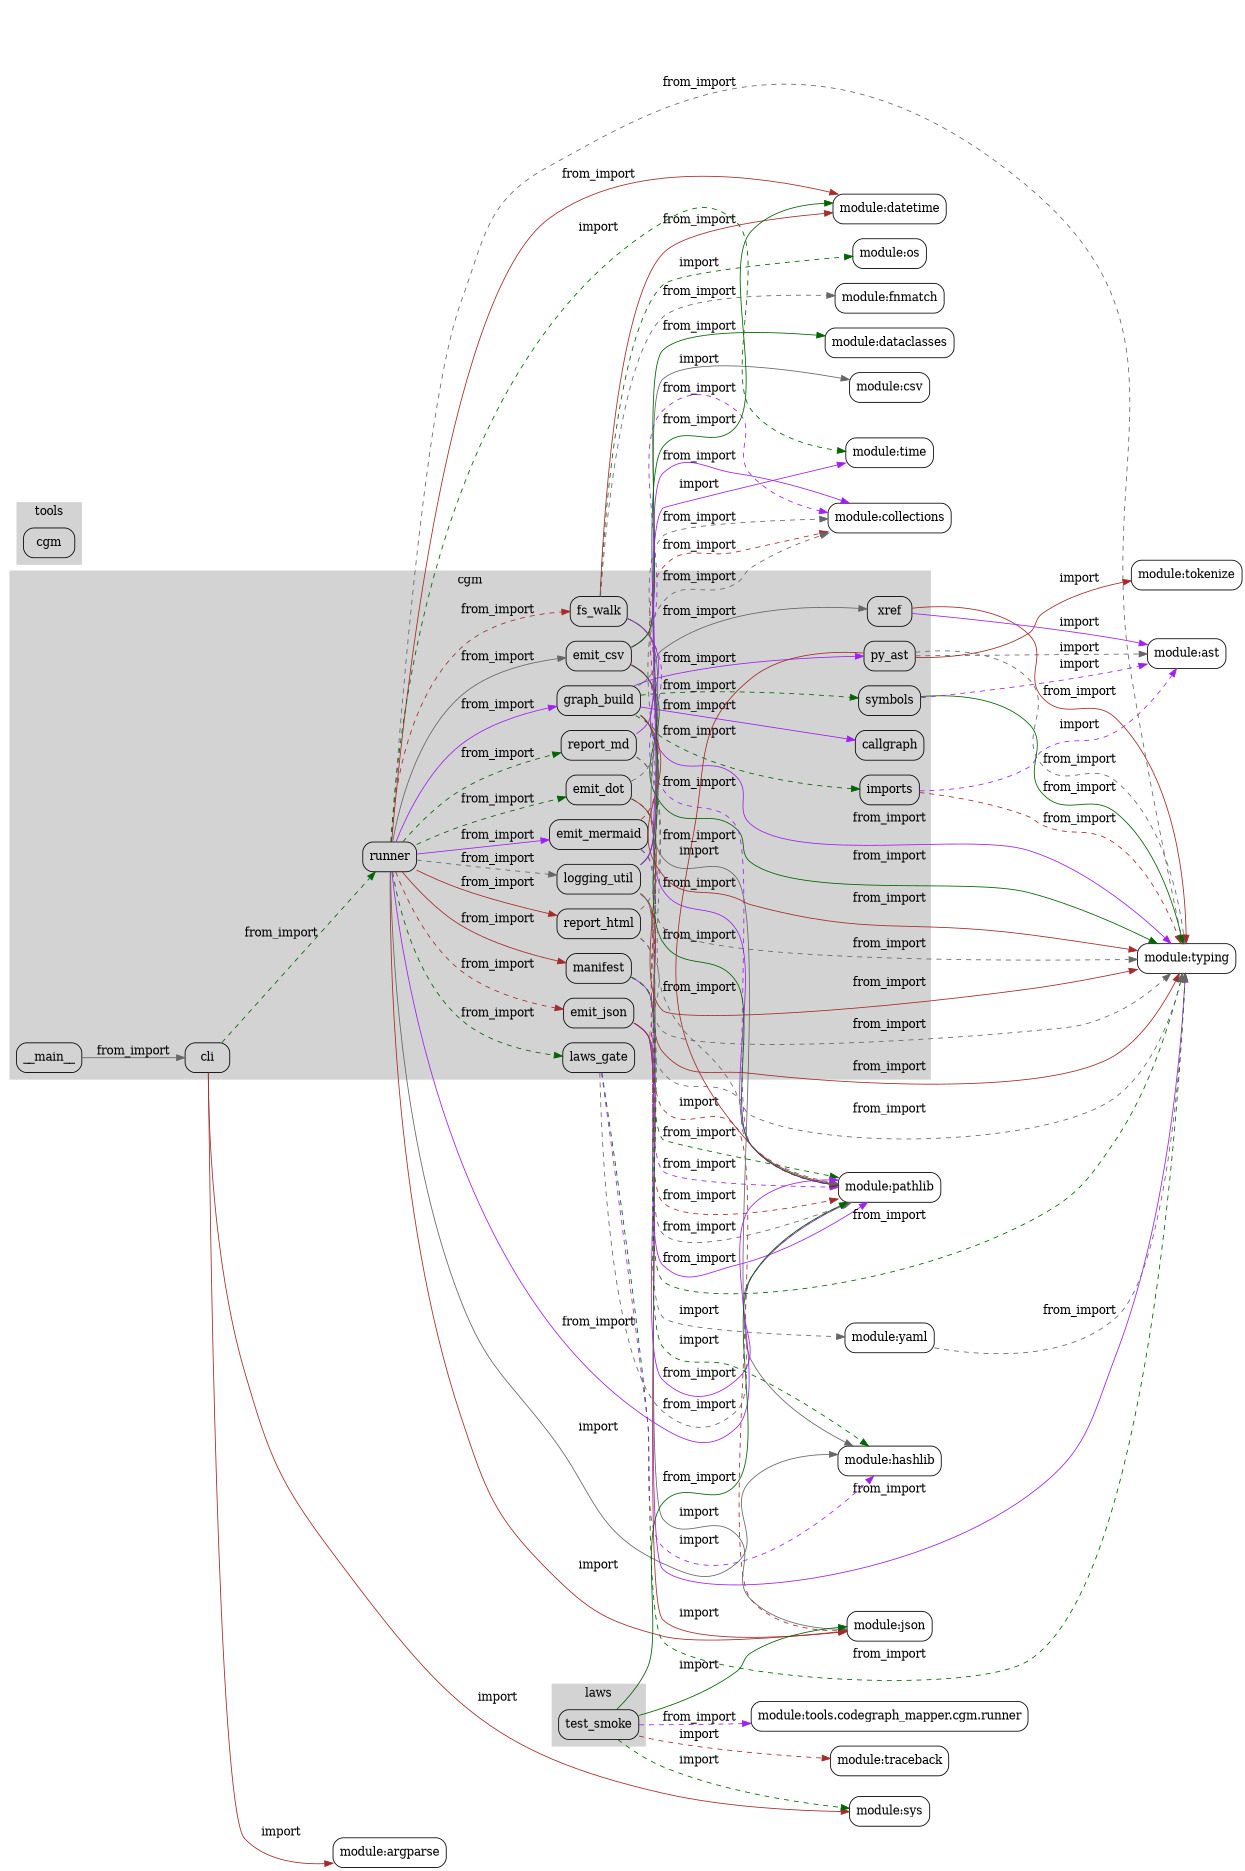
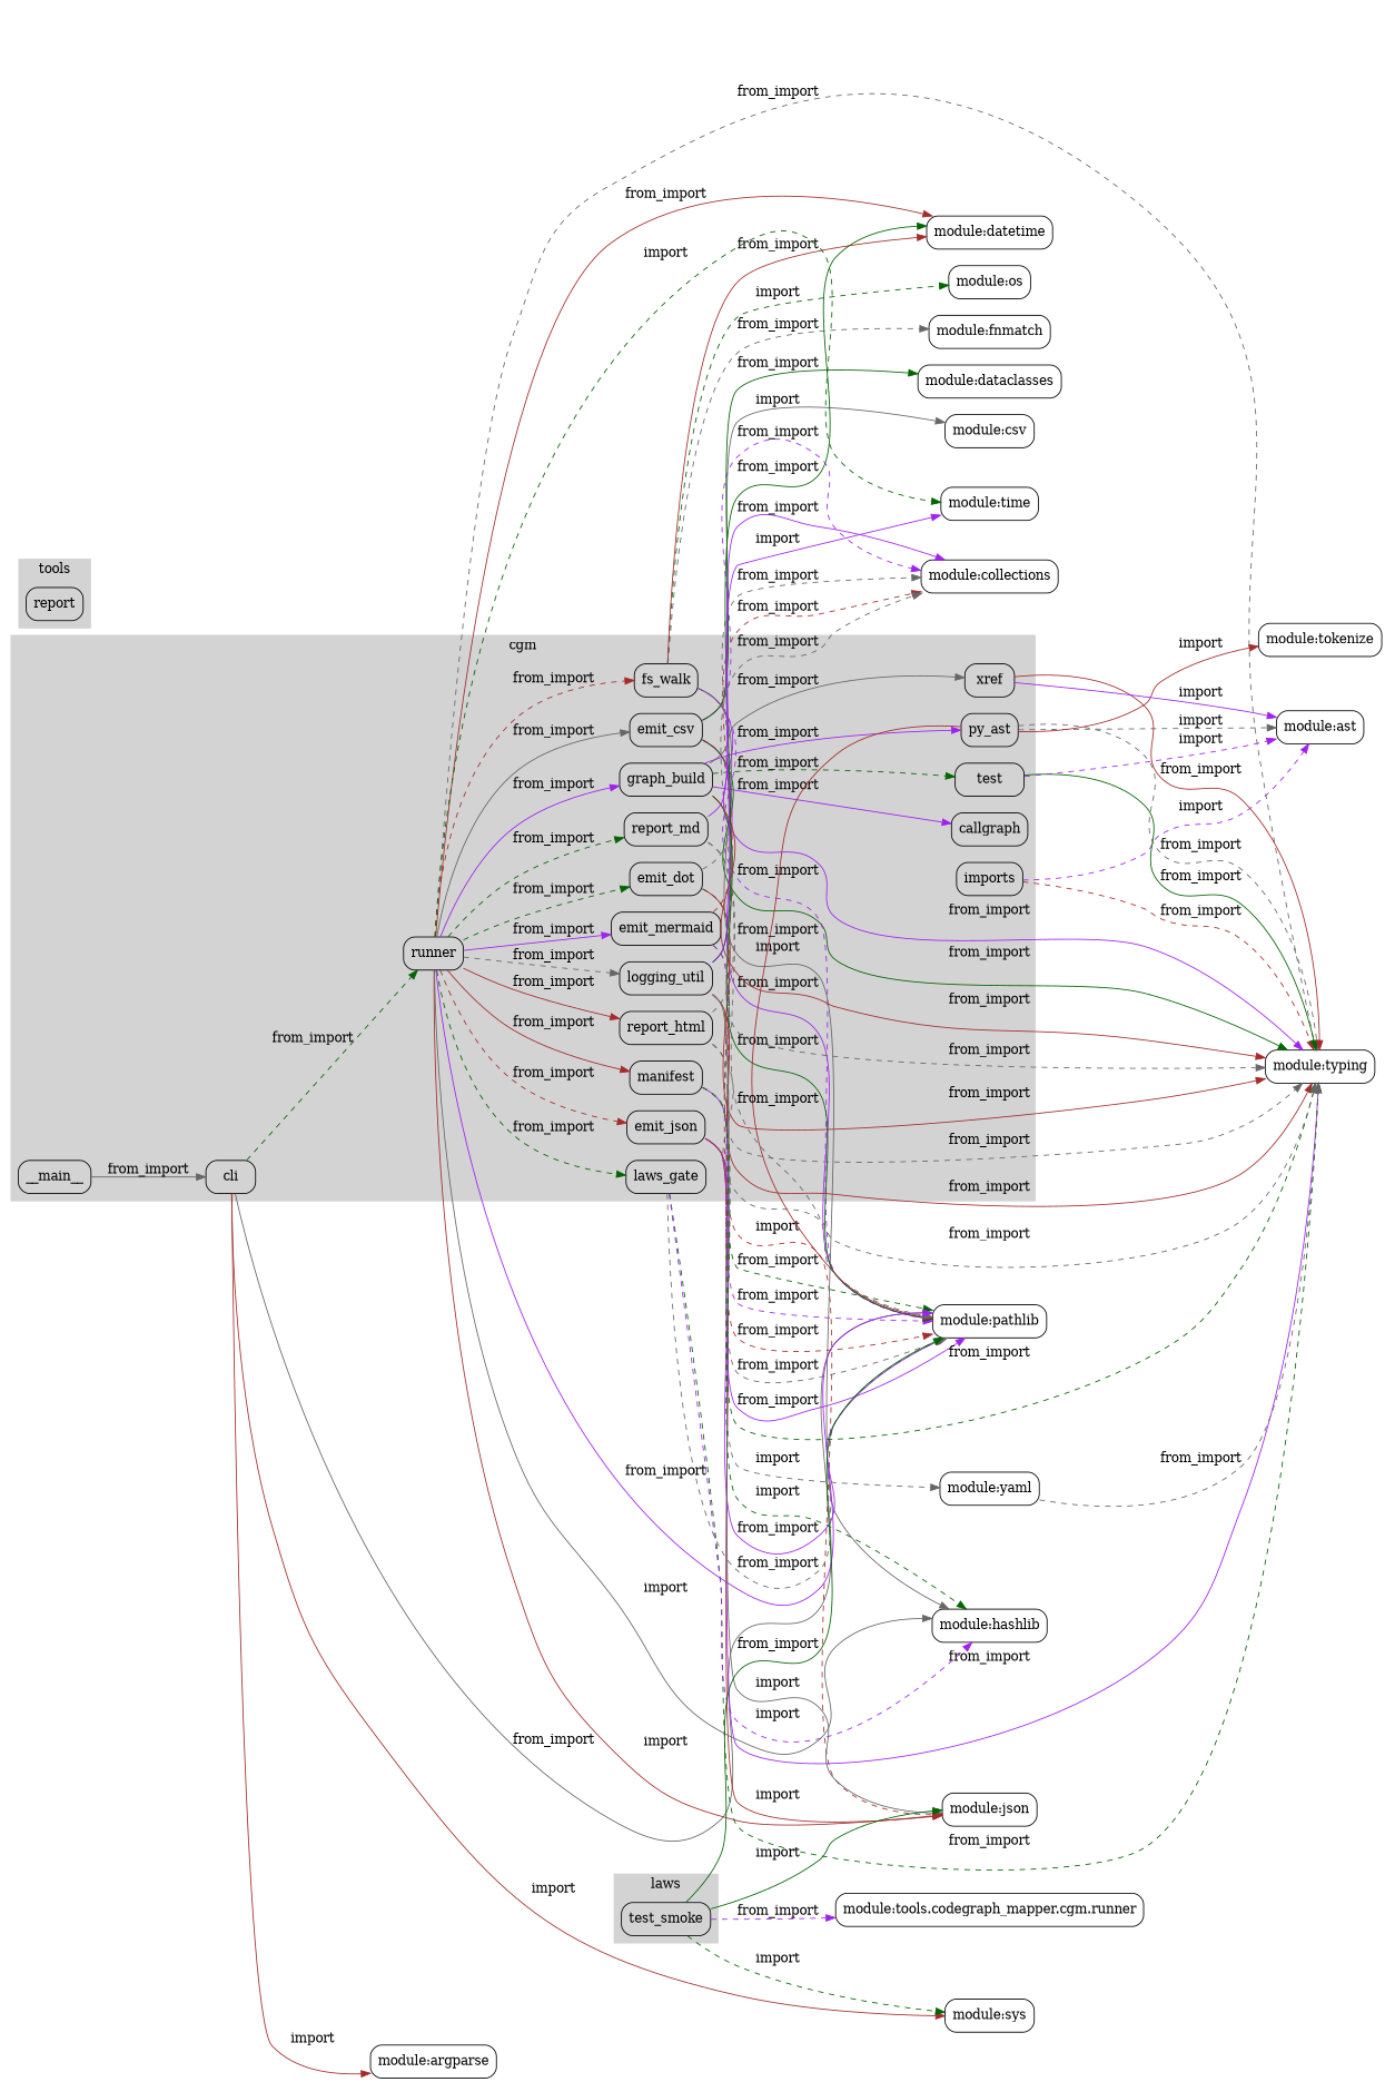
  digraph {
    rankdir=LR
    node [shape=box style=rounded]
    edge [color=gray40 style=dashed]
    n1 [label=callgraph]
    n2 [label=cli]
    n3 [label=emit_csv]
    n4 [label=emit_dot]
    n5 [label=emit_json]
    n6 [label=emit_mermaid]
    n7 [label=fs_walk]
    n8 [label=graph_build]
    n9 [label=imports]
    n10 [label=laws_gate]
    n11 [label=logging_util]
    n12 [label=manifest]
    n13 [label=py_ast]
    n14 [label=report_html]
    n15 [label=report_md]
    n16 [label=runner]
-   n17 [label=symbols]
+   n17 [label=test]
    n18 [label=xref]
    n19 [label=__main__]
-   n20 [label=cgm]
+   n20 [label=report]
    n21 [label=test_smoke]
    "module:sys"
    "module:argparse"
    "module:pathlib"
    "module:typing"
    "module:csv"
    "module:collections"
    "module:json"
    "module:dataclasses"
    "module:os"
    "module:hashlib"
    "module:datetime"
    "module:fnmatch"
    "module:ast"
    "module:time"
    "module:yaml"
    "module:tokenize"
    "module:tools.codegraph_mapper.cgm.runner"
-   "module:traceback"
    subgraph cluster_1 {
      color=lightgrey
      label=cgm
      style=filled
      n1
      n2
      n3
      n4
      n5
      n6
      n7
      n8
      n9
      n10
      n11
      n12
      n13
      n14
      n15
      n16
      n17
      n18
      n19
    }
    subgraph cluster_2 {
      color=lightgrey
      label=tools
      style=filled
      n20
    }
    subgraph cluster_3 {
      color=lightgrey
      label=laws
      style=filled
      n21
    }
    n2 -> n16 [color=darkgreen label=from_import]
    n2 -> "module:sys" [color=brown label=import style=solid]
    n2 -> "module:argparse" [color=brown label=import style=solid]
+   n2 -> "module:pathlib" [label=from_import style=solid]
    n3 -> "module:pathlib" [color=purple label=from_import style=solid]
    n3 -> "module:typing" [color=darkgreen label=from_import style=solid]
    n3 -> "module:csv" [label=import style=solid]
    n3 -> "module:collections" [color=purple label=from_import]
    n3 -> "module:json" [color=brown label=import]
    n3 -> "module:dataclasses" [color=darkgreen label=from_import style=solid]
    n4 -> "module:pathlib" [color=darkgreen label=from_import]
    n4 -> "module:typing" [color=brown label=from_import style=solid]
    n4 -> "module:collections" [label=from_import]
    n5 -> "module:pathlib" [color=purple label=from_import style=solid]
    n5 -> "module:typing" [color=purple label=from_import style=solid]
    n5 -> "module:json" [color=brown label=import style=solid]
    n6 -> "module:pathlib" [color=purple label=from_import]
    n6 -> "module:typing" [label=from_import]
    n6 -> "module:collections" [color=brown label=from_import]
    n7 -> "module:pathlib" [color=purple label=from_import]
    n7 -> "module:typing" [color=purple label=from_import style=solid]
    n7 -> "module:os" [color=darkgreen label=import]
    n7 -> "module:hashlib" [label=import style=solid]
    n7 -> "module:datetime" [color=brown label=from_import style=solid]
    n7 -> "module:fnmatch" [label=from_import]
    n8 -> n1 [color=purple label=from_import style=solid]
-   n8 -> n9 [color=darkgreen label=from_import]
    n8 -> n13 [color=purple label=from_import style=solid]
    n8 -> n17 [color=darkgreen label=from_import]
    n8 -> n18 [label=from_import style=solid]
    n8 -> "module:pathlib" [color=darkgreen label=from_import style=solid]
    n8 -> "module:typing" [color=brown label=from_import style=solid]
    n9 -> "module:typing" [color=brown label=from_import]
    n9 -> "module:ast" [color=purple label=import]
    n10 -> "module:pathlib" [label=from_import]
    n10 -> "module:typing" [color=darkgreen label=from_import]
    n10 -> "module:hashlib" [color=purple label=import]
    n11 -> "module:pathlib" [color=brown label=from_import]
    n11 -> "module:typing" [color=brown label=from_import style=solid]
    n11 -> "module:json" [label=import style=solid]
    n11 -> "module:datetime" [color=darkgreen label=from_import style=solid]
    n11 -> "module:time" [color=purple label=import style=solid]
    n12 -> "module:pathlib" [color=purple label=from_import style=solid]
    n12 -> "module:typing" [color=darkgreen label=from_import]
    n12 -> "module:hashlib" [color=darkgreen label=import]
    n12 -> "module:yaml" [label=import]
    n13 -> "module:pathlib" [color=brown label=from_import style=solid]
    n13 -> "module:typing" [label=from_import]
    n13 -> "module:ast" [label=import]
    n13 -> "module:tokenize" [color=brown label=import style=solid]
    n14 -> "module:pathlib" [label=from_import]
    n14 -> "module:typing" [label=from_import]
    n14 -> "module:collections" [label=from_import]
    n15 -> "module:pathlib" [label=from_import]
    n15 -> "module:typing" [label=from_import]
    n15 -> "module:collections" [color=purple label=from_import style=solid]
    n16 -> n3 [label=from_import style=solid]
    n16 -> n4 [color=darkgreen label=from_import]
    n16 -> n5 [color=brown label=from_import]
    n16 -> n6 [color=purple label=from_import style=solid]
    n16 -> n7 [color=brown label=from_import]
    n16 -> n8 [color=purple label=from_import style=solid]
    n16 -> n10 [color=darkgreen label=from_import]
    n16 -> n11 [label=from_import]
    n16 -> n12 [color=brown label=from_import style=solid]
    n16 -> n14 [color=brown label=from_import style=solid]
    n16 -> n15 [color=darkgreen label=from_import]
    n16 -> "module:pathlib" [color=purple label=from_import style=solid]
    n16 -> "module:typing" [label=from_import]
    n16 -> "module:json" [color=brown label=import style=solid]
    n16 -> "module:hashlib" [label=import style=solid]
    n16 -> "module:datetime" [color=brown label=from_import style=solid]
    n16 -> "module:time" [color=darkgreen label=import]
    n17 -> "module:typing" [color=darkgreen label=from_import style=solid]
    n17 -> "module:ast" [color=purple label=import]
    n18 -> "module:typing" [color=brown label=from_import style=solid]
    n18 -> "module:ast" [color=purple label=import style=solid]
    n19 -> n2 [label=from_import style=solid]
    n21 -> "module:sys" [color=darkgreen label=import]
    n21 -> "module:pathlib" [color=darkgreen label=from_import style=solid]
    n21 -> "module:json" [color=darkgreen label=import style=solid]
    n21 -> "module:tools.codegraph_mapper.cgm.runner" [color=purple label=from_import]
-   n21 -> "module:traceback" [color=brown label=import]
    "module:yaml" -> "module:typing" [label=from_import]
  }
